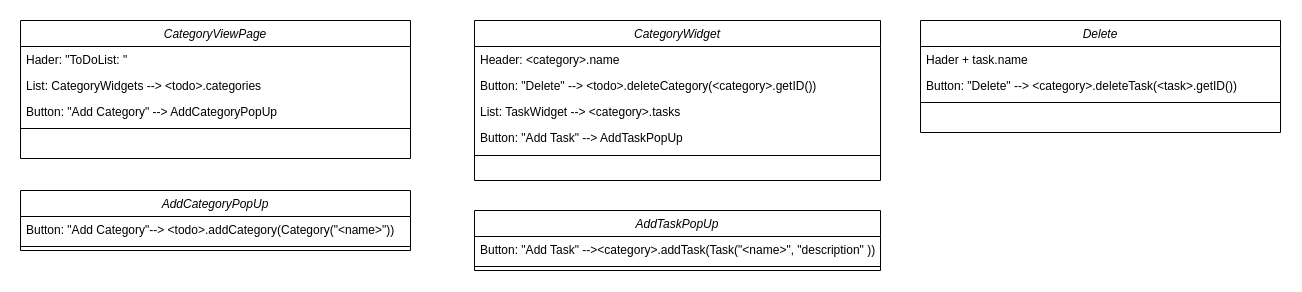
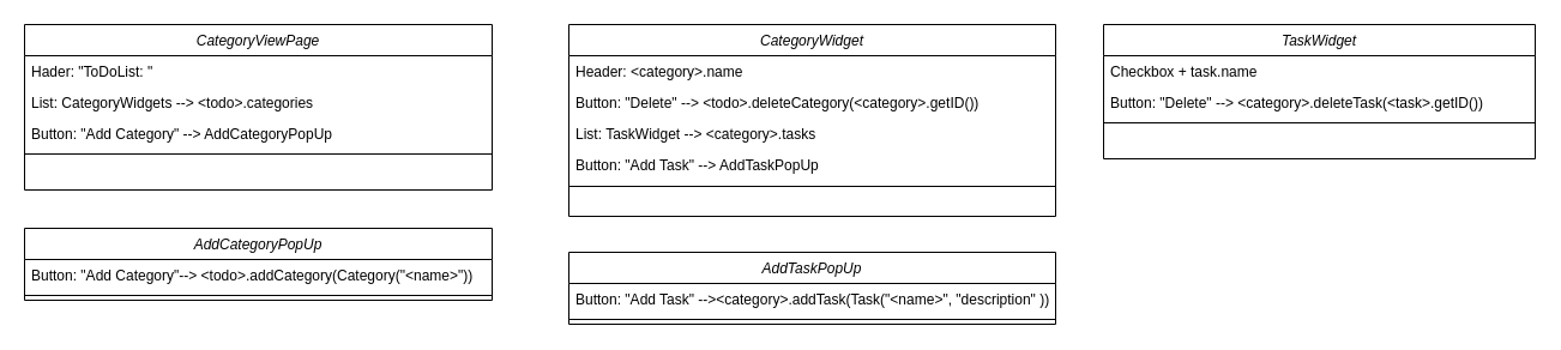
  <mxCell id="0" />
  <mxCell id="1" parent="0" />
  <mxCell id="2" value="CategoryViewPage" style="swimlane;fontStyle=2;align=center;verticalAlign=top;childLayout=stackLayout;horizontal=1;startSize=26;horizontalStack=0;resizeParent=1;resizeLast=0;collapsible=1;marginBottom=0;rounded=0;shadow=0;strokeWidth=1;" parent="1" vertex="1"><mxGeometry x="20" y="20" width="390" height="138" as="geometry"><mxRectangle x="230" y="140" width="160" height="26" as="alternateBounds" /></mxGeometry></mxCell>
  <mxCell id="3" value="Hader: &quot;ToDoList: &quot;" style="text;align=left;verticalAlign=top;spacingLeft=4;spacingRight=4;overflow=hidden;rotatable=0;points=[[0,0.5],[1,0.5]];portConstraint=eastwest;" parent="2" vertex="1"><mxGeometry y="26" width="390" height="26" as="geometry" /></mxCell>
  <mxCell id="4" value="List: CategoryWidgets --&gt; &lt;todo&gt;.categories" style="text;align=left;verticalAlign=top;spacingLeft=4;spacingRight=4;overflow=hidden;rotatable=0;points=[[0,0.5],[1,0.5]];portConstraint=eastwest;" parent="2" vertex="1"><mxGeometry y="52" width="390" height="26" as="geometry" /></mxCell>
  <mxCell id="5" value="Button: &quot;Add Category&quot; --&gt; AddCategoryPopUp" style="text;align=left;verticalAlign=top;spacingLeft=4;spacingRight=4;overflow=hidden;rotatable=0;points=[[0,0.5],[1,0.5]];portConstraint=eastwest;" vertex="1" parent="2"><mxGeometry y="78" width="390" height="26" as="geometry" /></mxCell>
  <mxCell id="6" value="" style="line;html=1;strokeWidth=1;align=left;verticalAlign=middle;spacingTop=-1;spacingLeft=3;spacingRight=3;rotatable=0;labelPosition=right;points=[];portConstraint=eastwest;" parent="2" vertex="1"><mxGeometry y="104" width="390" height="8" as="geometry" /></mxCell>
  <mxCell id="7" value="AddCategoryPopUp" style="swimlane;fontStyle=2;align=center;verticalAlign=top;childLayout=stackLayout;horizontal=1;startSize=26;horizontalStack=0;resizeParent=1;resizeLast=0;collapsible=1;marginBottom=0;rounded=0;shadow=0;strokeWidth=1;" vertex="1" parent="1"><mxGeometry x="20" y="190" width="390" height="60" as="geometry"><mxRectangle x="230" y="140" width="160" height="26" as="alternateBounds" /></mxGeometry></mxCell>
  <mxCell id="8" value="Button: &quot;Add Category&quot;--&gt; &lt;todo&gt;.addCategory(Category(&quot;&lt;name&gt;&quot;))" style="text;align=left;verticalAlign=top;spacingLeft=4;spacingRight=4;overflow=hidden;rotatable=0;points=[[0,0.5],[1,0.5]];portConstraint=eastwest;" vertex="1" parent="7"><mxGeometry y="26" width="390" height="26" as="geometry" /></mxCell>
  <mxCell id="9" value="" style="line;html=1;strokeWidth=1;align=left;verticalAlign=middle;spacingTop=-1;spacingLeft=3;spacingRight=3;rotatable=0;labelPosition=right;points=[];portConstraint=eastwest;" vertex="1" parent="7"><mxGeometry y="52" width="390" height="8" as="geometry" /></mxCell>
  <mxCell id="10" value="CategoryWidget" style="swimlane;fontStyle=2;align=center;verticalAlign=top;childLayout=stackLayout;horizontal=1;startSize=26;horizontalStack=0;resizeParent=1;resizeLast=0;collapsible=1;marginBottom=0;rounded=0;shadow=0;strokeWidth=1;" vertex="1" parent="1"><mxGeometry x="474" y="20" width="406" height="160" as="geometry"><mxRectangle x="230" y="140" width="160" height="26" as="alternateBounds" /></mxGeometry></mxCell>
  <mxCell id="11" value="Header: &lt;category&gt;.name" style="text;align=left;verticalAlign=top;spacingLeft=4;spacingRight=4;overflow=hidden;rotatable=0;points=[[0,0.5],[1,0.5]];portConstraint=eastwest;" vertex="1" parent="10"><mxGeometry y="26" width="406" height="26" as="geometry" /></mxCell>
  <mxCell id="12" value="Button: &quot;Delete&quot; --&gt; &lt;todo&gt;.deleteCategory(&lt;category&gt;.getID())" style="text;align=left;verticalAlign=top;spacingLeft=4;spacingRight=4;overflow=hidden;rotatable=0;points=[[0,0.5],[1,0.5]];portConstraint=eastwest;" vertex="1" parent="10"><mxGeometry y="52" width="406" height="26" as="geometry" /></mxCell>
  <mxCell id="13" value="List: TaskWidget --&gt; &lt;category&gt;.tasks" style="text;align=left;verticalAlign=top;spacingLeft=4;spacingRight=4;overflow=hidden;rotatable=0;points=[[0,0.5],[1,0.5]];portConstraint=eastwest;" vertex="1" parent="10"><mxGeometry y="78" width="406" height="26" as="geometry" /></mxCell>
  <mxCell id="14" value="Button: &quot;Add Task&quot; --&gt; AddTaskPopUp" style="text;align=left;verticalAlign=top;spacingLeft=4;spacingRight=4;overflow=hidden;rotatable=0;points=[[0,0.5],[1,0.5]];portConstraint=eastwest;" vertex="1" parent="10"><mxGeometry y="104" width="406" height="26" as="geometry" /></mxCell>
  <mxCell id="15" value="" style="line;html=1;strokeWidth=1;align=left;verticalAlign=middle;spacingTop=-1;spacingLeft=3;spacingRight=3;rotatable=0;labelPosition=right;points=[];portConstraint=eastwest;" vertex="1" parent="10"><mxGeometry y="130" width="406" height="10" as="geometry" /></mxCell>
  <mxCell id="16" value="AddTaskPopUp" style="swimlane;fontStyle=2;align=center;verticalAlign=top;childLayout=stackLayout;horizontal=1;startSize=26;horizontalStack=0;resizeParent=1;resizeLast=0;collapsible=1;marginBottom=0;rounded=0;shadow=0;strokeWidth=1;" vertex="1" parent="1"><mxGeometry x="474" y="210" width="406" height="60" as="geometry"><mxRectangle x="230" y="140" width="160" height="26" as="alternateBounds" /></mxGeometry></mxCell>
  <mxCell id="17" value="Button: &quot;Add Task&quot; --&gt;&lt;category&gt;.addTask(Task(&quot;&lt;name&gt;&quot;, &quot;description&quot; ))" style="text;align=left;verticalAlign=top;spacingLeft=4;spacingRight=4;overflow=hidden;rotatable=0;points=[[0,0.5],[1,0.5]];portConstraint=eastwest;" vertex="1" parent="16"><mxGeometry y="26" width="406" height="26" as="geometry" /></mxCell>
  <mxCell id="18" value="" style="line;html=1;strokeWidth=1;align=left;verticalAlign=middle;spacingTop=-1;spacingLeft=3;spacingRight=3;rotatable=0;labelPosition=right;points=[];portConstraint=eastwest;" vertex="1" parent="16"><mxGeometry y="52" width="406" height="8" as="geometry" /></mxCell>
- <mxCell id="19" value="Delete" style="swimlane;fontStyle=2;align=center;verticalAlign=top;childLayout=stackLayout;horizontal=1;startSize=26;horizontalStack=0;resizeParent=1;resizeLast=0;collapsible=1;marginBottom=0;rounded=0;shadow=0;strokeWidth=1;" vertex="1" parent="1"><mxGeometry x="920" y="20" width="360" height="112" as="geometry"><mxRectangle x="230" y="140" width="160" height="26" as="alternateBounds" /></mxGeometry></mxCell>
- <mxCell id="20" value="Hader + task.name" style="text;align=left;verticalAlign=top;spacingLeft=4;spacingRight=4;overflow=hidden;rotatable=0;points=[[0,0.5],[1,0.5]];portConstraint=eastwest;" vertex="1" parent="19"><mxGeometry y="26" width="360" height="26" as="geometry" /></mxCell>
+ <mxCell id="19" value="TaskWidget" style="swimlane;fontStyle=2;align=center;verticalAlign=top;childLayout=stackLayout;horizontal=1;startSize=26;horizontalStack=0;resizeParent=1;resizeLast=0;collapsible=1;marginBottom=0;rounded=0;shadow=0;strokeWidth=1;" vertex="1" parent="1"><mxGeometry x="920" y="20" width="360" height="112" as="geometry"><mxRectangle x="230" y="140" width="160" height="26" as="alternateBounds" /></mxGeometry></mxCell>
+ <mxCell id="20" value="Checkbox + task.name" style="text;align=left;verticalAlign=top;spacingLeft=4;spacingRight=4;overflow=hidden;rotatable=0;points=[[0,0.5],[1,0.5]];portConstraint=eastwest;" vertex="1" parent="19"><mxGeometry y="26" width="360" height="26" as="geometry" /></mxCell>
  <mxCell id="21" value="Button: &quot;Delete&quot; --&gt; &lt;category&gt;.deleteTask(&lt;task&gt;.getID())" style="text;align=left;verticalAlign=top;spacingLeft=4;spacingRight=4;overflow=hidden;rotatable=0;points=[[0,0.5],[1,0.5]];portConstraint=eastwest;" vertex="1" parent="19"><mxGeometry y="52" width="360" height="26" as="geometry" /></mxCell>
  <mxCell id="22" value="" style="line;html=1;strokeWidth=1;align=left;verticalAlign=middle;spacingTop=-1;spacingLeft=3;spacingRight=3;rotatable=0;labelPosition=right;points=[];portConstraint=eastwest;" vertex="1" parent="19"><mxGeometry y="78" width="360" height="8" as="geometry" /></mxCell>
